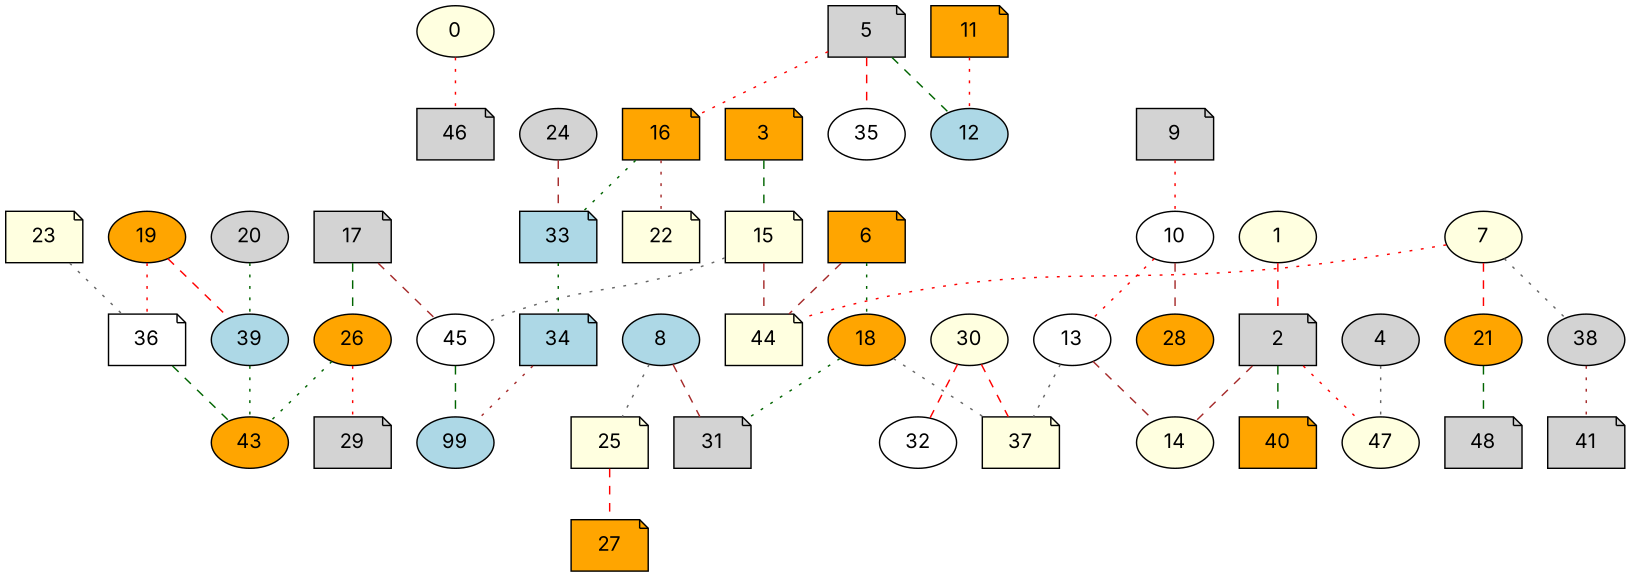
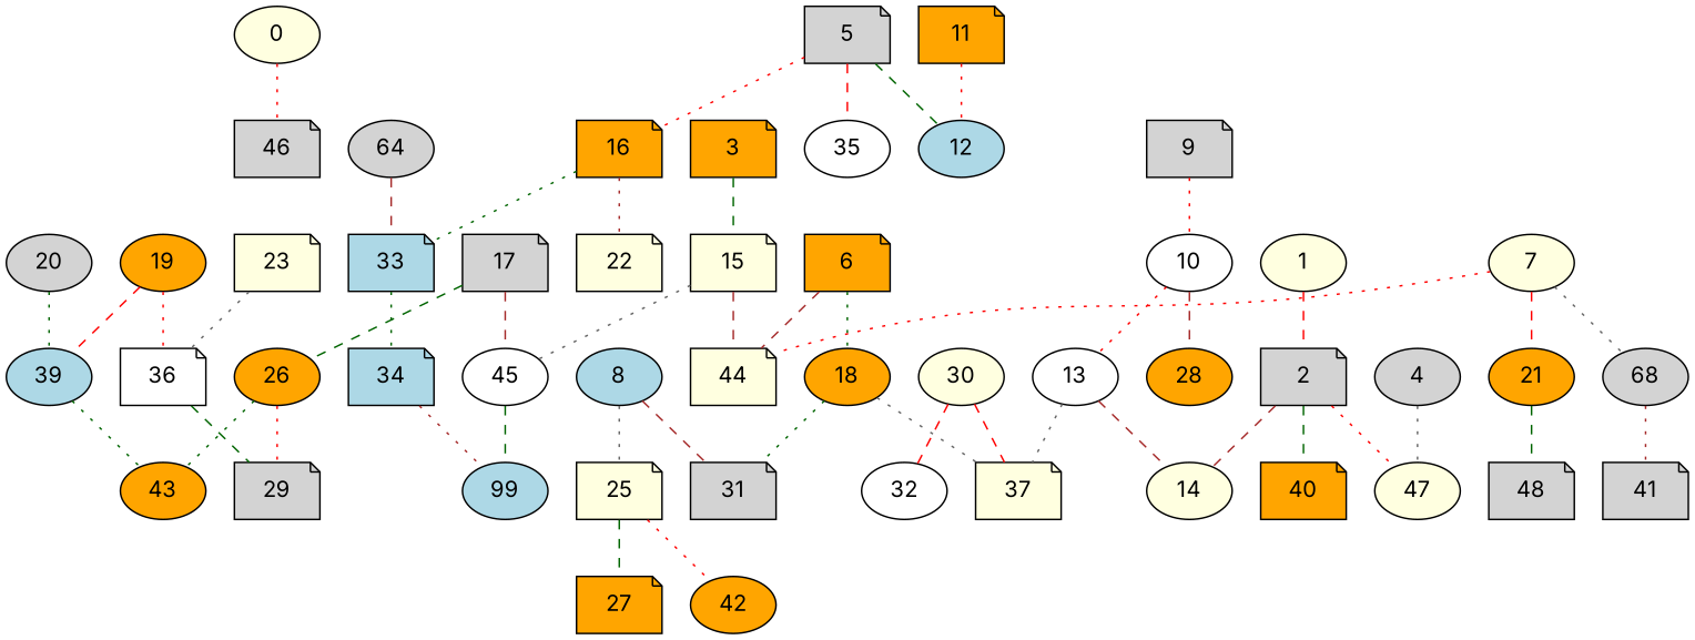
  strict graph {
    fontname=Inter
    node [fillcolor=lightgrey fontname=Inter shape=ellipse style=filled]
    edge [color=red fontname=Inter style=dotted weight=5]
    0 [fillcolor=lightyellow]
    46 [shape=note]
    39 [fillcolor=lightblue]
    43 [fillcolor=orange]
    1 [fillcolor=lightyellow]
    2 [shape=note]
    14 [fillcolor=lightyellow]
    40 [fillcolor=orange shape=note]
    47 [fillcolor=lightyellow]
    3 [fillcolor=orange shape=note]
    15 [fillcolor=lightyellow shape=note]
    44 [fillcolor=lightyellow shape=note]
    45 [fillcolor=white]
    4
    5 [shape=note]
    12 [fillcolor=lightblue]
    16 [fillcolor=orange shape=note]
    35 [fillcolor=white]
    22 [fillcolor=lightyellow shape=note]
    33 [fillcolor=lightblue shape=note]
    6 [fillcolor=orange shape=note]
    18 [fillcolor=orange]
    31 [shape=note]
    37 [fillcolor=lightyellow shape=note]
    7 [fillcolor=lightyellow]
-   38
+   38 [label=68]
    21 [fillcolor=orange]
    41 [shape=note]
    8 [fillcolor=lightblue]
    25 [fillcolor=lightyellow shape=note]
    27 [fillcolor=orange shape=note]
+   42 [fillcolor=orange]
    9 [shape=note]
    10 [fillcolor=white]
    13 [fillcolor=white]
    28 [fillcolor=orange]
    48 [shape=note]
    11 [fillcolor=orange shape=note]
    n39 [fillcolor=lightblue label=99]
    34 [fillcolor=lightblue shape=note]
    17 [shape=note]
    26 [fillcolor=orange]
    29 [shape=note]
    19 [fillcolor=orange]
    36 [fillcolor=white shape=note]
    20
    23 [fillcolor=lightyellow shape=note]
-   24
+   24 [label=64]
    30 [fillcolor=lightyellow]
    32 [fillcolor=white]
    0 -- 46 [weight=1]
    39 -- 43 [color=darkgreen weight=3]
    1 -- 2 [style=dashed weight=4]
    2 -- 14 [color=brown style=dashed weight=10]
    2 -- 40 [color=darkgreen style=dashed weight=2]
    2 -- 47 [weight=10]
    3 -- 15 [color=darkgreen style=dashed]
    15 -- 44 [color=brown style=dashed]
    15 -- 45 [color=gray40 weight=1]
    45 -- n39 [color=darkgreen style=dashed weight=6]
    4 -- 47 [color=gray40 weight=10]
    5 -- 12 [color=darkgreen style=dashed weight=9]
    5 -- 16 [weight=3]
    5 -- 35 [style=dashed weight=7]
    16 -- 22 [color=brown weight=10]
    16 -- 33 [color=darkgreen weight=7]
    33 -- 34 [color=darkgreen weight=4]
    6 -- 44 [color=brown style=dashed weight=8]
    6 -- 18 [color=darkgreen weight=7]
    18 -- 31 [color=darkgreen weight=4]
    18 -- 37 [color=gray40 weight=4]
    7 -- 44 [weight=2]
    7 -- 38 [color=gray40 weight=10]
    7 -- 21 [style=dashed weight=9]
    38 -- 41 [color=brown]
    21 -- 48 [color=darkgreen style=dashed weight=3]
    8 -- 31 [color=brown style=dashed weight=9]
    8 -- 25 [color=gray40]
-   25 -- 27 [style=dashed]
+   25 -- 27 [color=darkgreen style=dashed]
+   25 -- 42 [weight=2]
    9 -- 10 [weight=1]
    10 -- 13 [weight=2]
    10 -- 28 [color=brown style=dashed weight=10]
    13 -- 14 [color=brown style=dashed weight=3]
    13 -- 37 [color=gray40 weight=8]
    11 -- 12 [weight=7]
    34 -- n39 [color=brown weight=1]
    17 -- 45 [color=brown style=dashed weight=1]
    17 -- 26 [color=darkgreen style=dashed]
    26 -- 43 [color=darkgreen weight=9]
    26 -- 29 [weight=4]
    19 -- 39 [style=dashed weight=4]
    19 -- 36 [weight=6]
-   36 -- 43 [color=darkgreen style=dashed]
+   36 -- 29 [color=darkgreen style=dashed]
    20 -- 39 [color=darkgreen weight=3]
    23 -- 36 [color=gray40 weight=4]
    24 -- 33 [color=brown style=dashed weight=10]
    30 -- 37 [style=dashed weight=9]
    30 -- 32 [style=dashed]
  }
